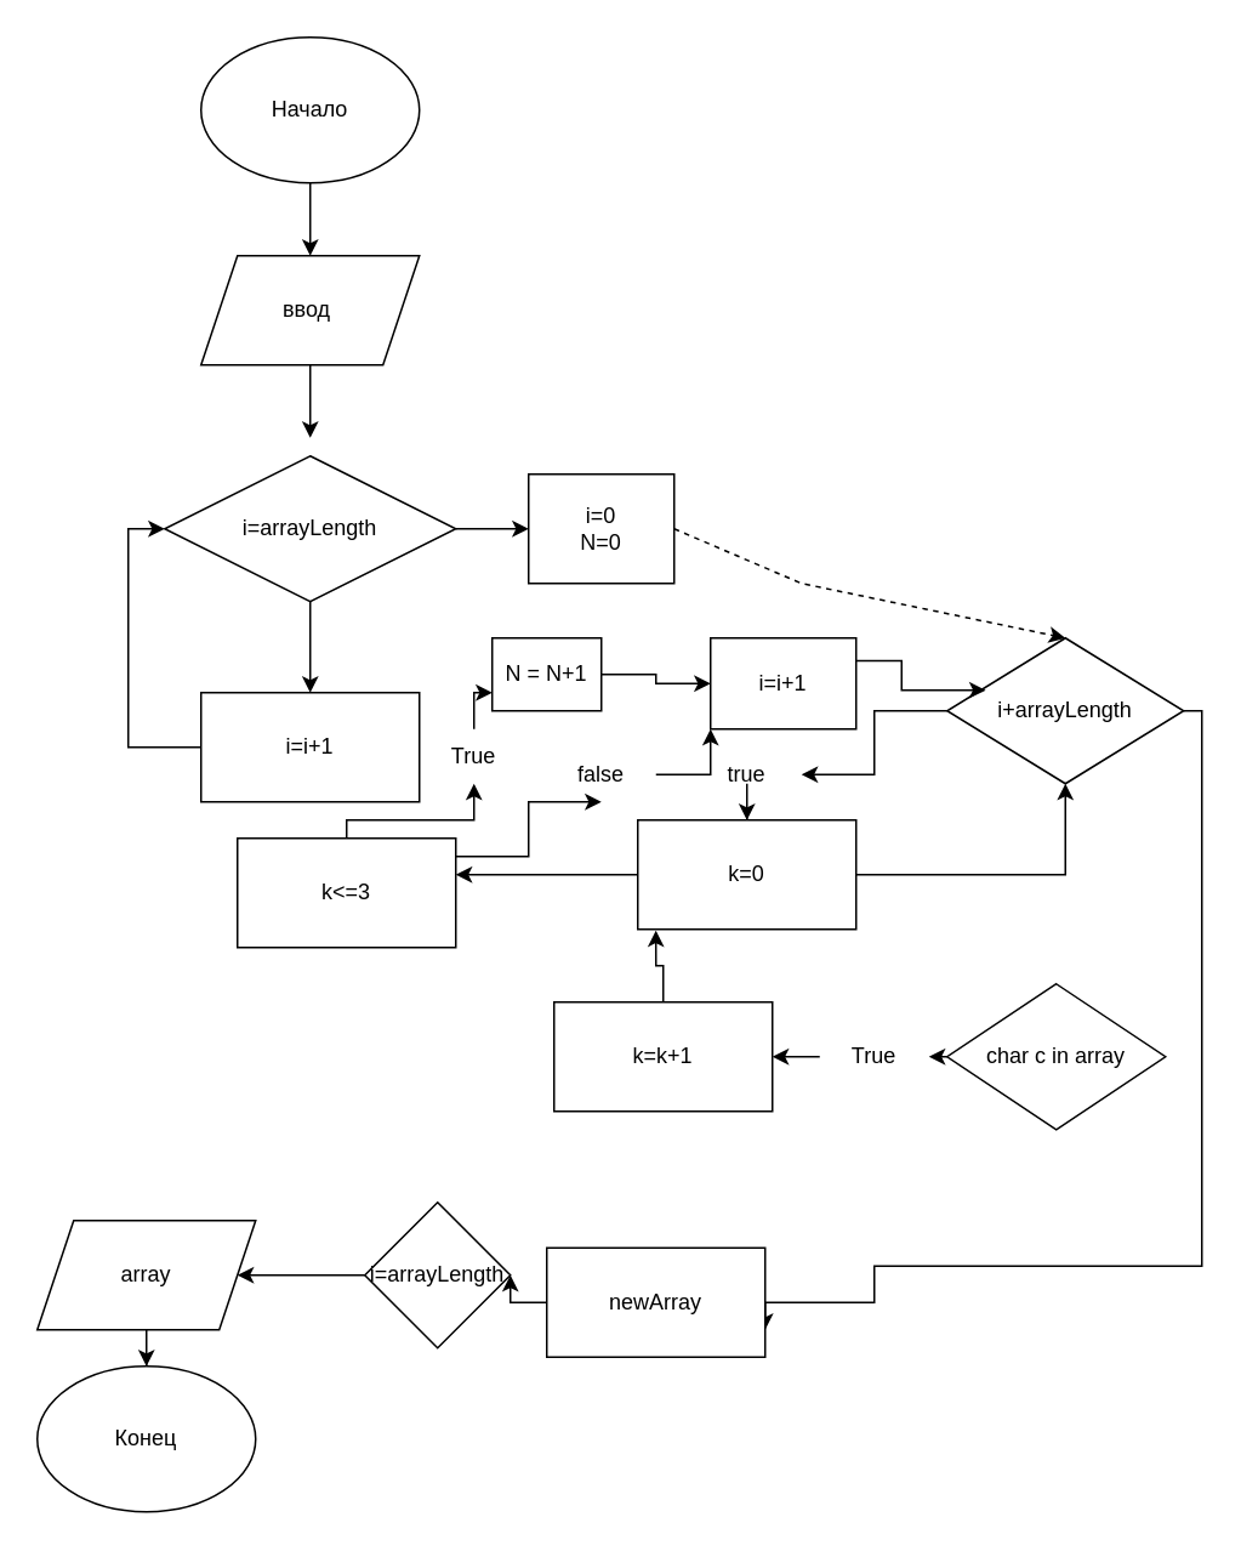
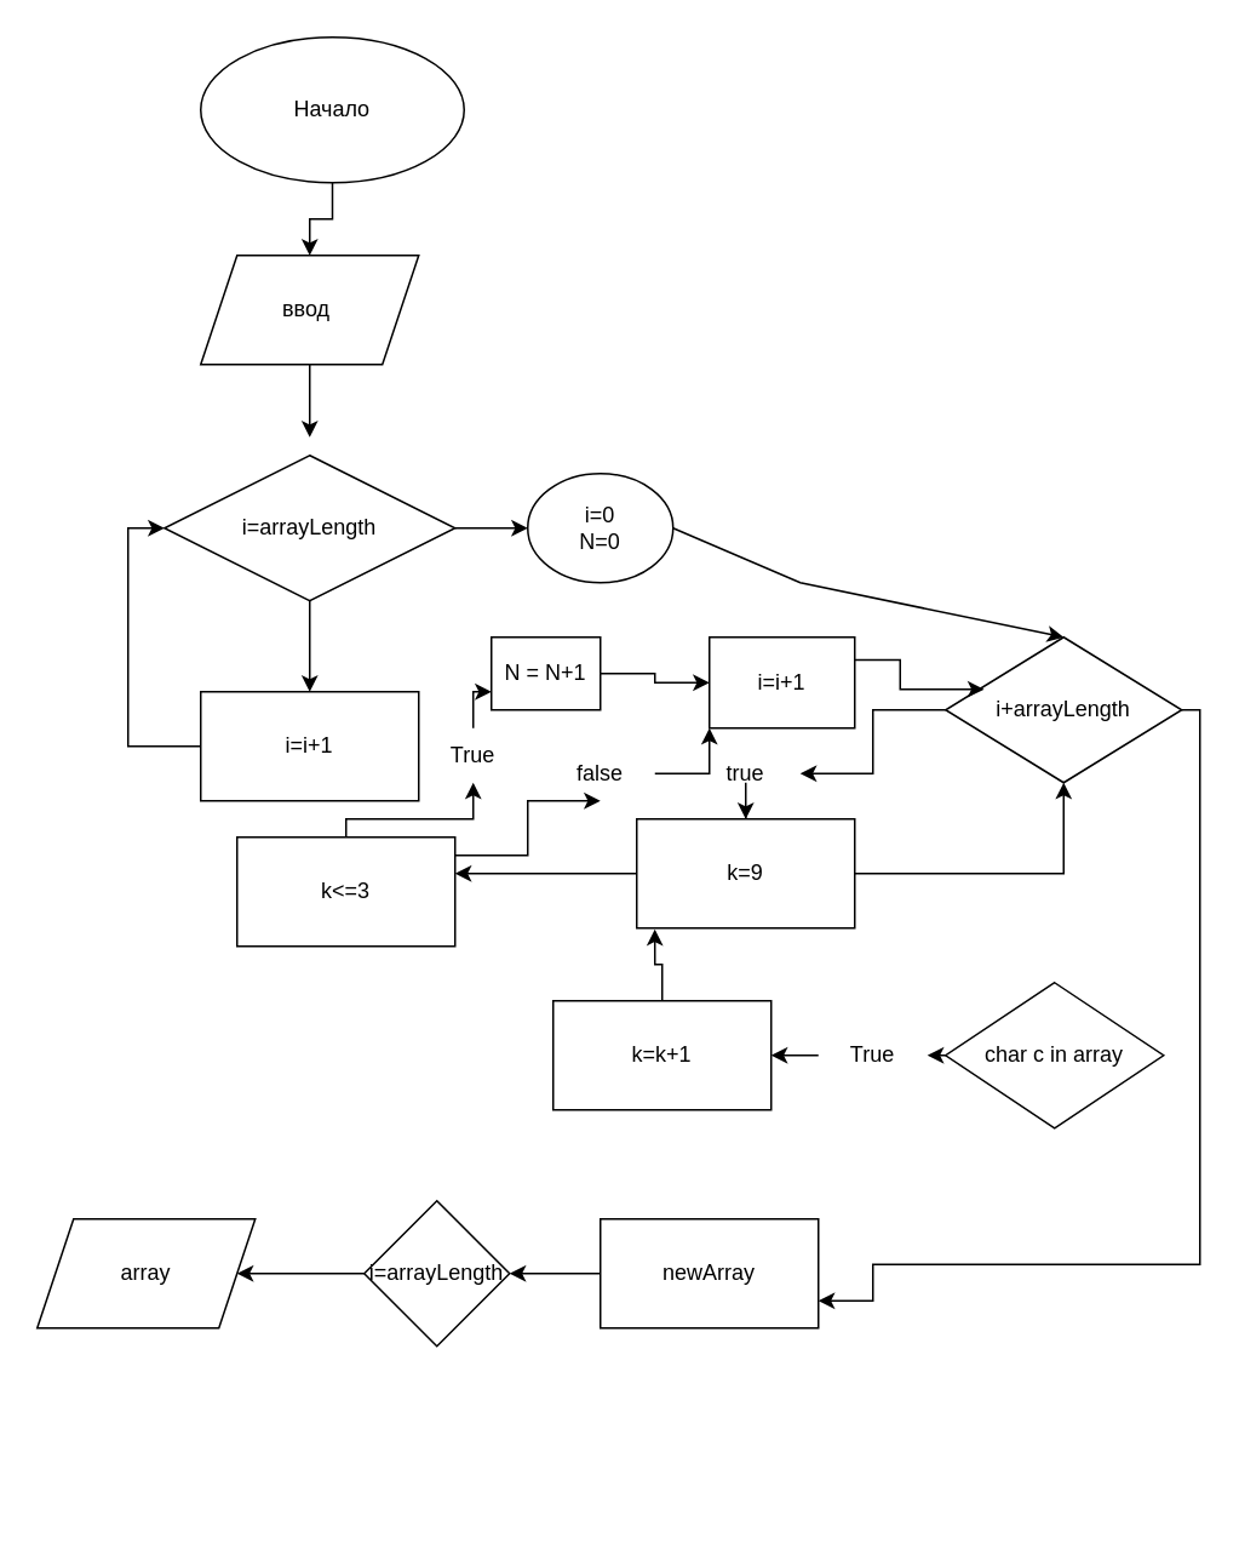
  <mxCell id="0" />
  <mxCell id="1" parent="0" />
  <mxCell id="2" value="" style="edgeStyle=orthogonalEdgeStyle;rounded=0;orthogonalLoop=1;jettySize=auto;html=1;" edge="1" parent="1" source="3" target="5"><mxGeometry relative="1" as="geometry" /></mxCell>
- <mxCell id="3" value="Начало" style="ellipse;whiteSpace=wrap;html=1;" vertex="1" parent="1"><mxGeometry x="110" y="20" width="120" height="80" as="geometry" /></mxCell>
+ <mxCell id="3" value="Начало" style="ellipse;whiteSpace=wrap;html=1;" vertex="1" parent="1"><mxGeometry x="110" y="20" width="145" height="80" as="geometry" /></mxCell>
  <mxCell id="4" value="" style="edgeStyle=orthogonalEdgeStyle;rounded=0;orthogonalLoop=1;jettySize=auto;html=1;" edge="1" parent="1" source="5"><mxGeometry relative="1" as="geometry"><mxPoint x="170" y="240" as="targetPoint" /></mxGeometry></mxCell>
  <mxCell id="5" value="ввод&amp;nbsp;" style="shape=parallelogram;perimeter=parallelogramPerimeter;whiteSpace=wrap;html=1;fixedSize=1;" vertex="1" parent="1"><mxGeometry x="110" y="140" width="120" height="60" as="geometry" /></mxCell>
  <mxCell id="6" value="" style="edgeStyle=orthogonalEdgeStyle;rounded=0;orthogonalLoop=1;jettySize=auto;html=1;" edge="1" parent="1" source="8" target="9"><mxGeometry relative="1" as="geometry" /></mxCell>
  <mxCell id="7" style="edgeStyle=orthogonalEdgeStyle;rounded=0;orthogonalLoop=1;jettySize=auto;html=1;" edge="1" parent="1" source="8" target="11"><mxGeometry relative="1" as="geometry"><mxPoint x="170" y="370" as="targetPoint" /></mxGeometry></mxCell>
  <mxCell id="8" value="i=arrayLength" style="rhombus;whiteSpace=wrap;html=1;" vertex="1" parent="1"><mxGeometry x="90" y="250" width="160" height="80" as="geometry" /></mxCell>
- <mxCell id="9" value="i=0&lt;br&gt;N=0" style="rounded=0;whiteSpace=wrap;html=1;" vertex="1" parent="1"><mxGeometry x="290" y="260" width="80" height="60" as="geometry" /></mxCell>
+ <mxCell id="9" value="i=0&lt;br&gt;N=0" style="ellipse;whiteSpace=wrap;html=1;" vertex="1" parent="1"><mxGeometry x="290" y="260" width="80" height="60" as="geometry" /></mxCell>
  <mxCell id="10" style="edgeStyle=orthogonalEdgeStyle;rounded=0;orthogonalLoop=1;jettySize=auto;html=1;entryX=0;entryY=0.5;entryDx=0;entryDy=0;" edge="1" parent="1" source="11" target="8"><mxGeometry relative="1" as="geometry"><Array as="points"><mxPoint x="70" y="410" /><mxPoint x="70" y="290" /></Array></mxGeometry></mxCell>
  <mxCell id="11" value="i=i+1" style="rounded=0;whiteSpace=wrap;html=1;" vertex="1" parent="1"><mxGeometry x="110" y="380" width="120" height="60" as="geometry" /></mxCell>
  <mxCell id="12" style="edgeStyle=orthogonalEdgeStyle;rounded=0;orthogonalLoop=1;jettySize=auto;html=1;" edge="1" parent="1" source="20" target="18"><mxGeometry relative="1" as="geometry" /></mxCell>
  <mxCell id="13" style="edgeStyle=orthogonalEdgeStyle;rounded=0;orthogonalLoop=1;jettySize=auto;html=1;entryX=1;entryY=0.75;entryDx=0;entryDy=0;" edge="1" parent="1" source="14" target="39"><mxGeometry relative="1" as="geometry"><Array as="points"><mxPoint x="660" y="390" /><mxPoint x="660" y="695" /><mxPoint x="480" y="695" /><mxPoint x="480" y="715" /></Array></mxGeometry></mxCell>
  <mxCell id="14" value="i+arrayLength" style="rhombus;whiteSpace=wrap;html=1;" vertex="1" parent="1"><mxGeometry x="520" y="350" width="130" height="80" as="geometry" /></mxCell>
- <mxCell id="15" value="" style="edgeStyle=none;orthogonalLoop=1;jettySize=auto;html=1;rounded=0;entryX=0.5;entryY=0;entryDx=0;entryDy=0;exitX=1;exitY=0.5;exitDx=0;exitDy=0;dashed=1;" edge="1" parent="1" source="9" target="14"><mxGeometry width="100" relative="1" as="geometry"><mxPoint x="340" y="290" as="sourcePoint" /><mxPoint x="440" y="290" as="targetPoint" /><Array as="points"><mxPoint x="440" y="320" /></Array></mxGeometry></mxCell>
+ <mxCell id="15" value="" style="edgeStyle=none;orthogonalLoop=1;jettySize=auto;html=1;rounded=0;entryX=0.5;entryY=0;entryDx=0;entryDy=0;exitX=1;exitY=0.5;exitDx=0;exitDy=0;" edge="1" parent="1" source="9" target="14"><mxGeometry width="100" relative="1" as="geometry"><mxPoint x="340" y="290" as="sourcePoint" /><mxPoint x="440" y="290" as="targetPoint" /><Array as="points"><mxPoint x="440" y="320" /></Array></mxGeometry></mxCell>
  <mxCell id="16" style="edgeStyle=orthogonalEdgeStyle;rounded=0;orthogonalLoop=1;jettySize=auto;html=1;" edge="1" parent="1" source="18" target="14"><mxGeometry relative="1" as="geometry" /></mxCell>
  <mxCell id="17" style="edgeStyle=orthogonalEdgeStyle;rounded=0;orthogonalLoop=1;jettySize=auto;html=1;" edge="1" parent="1" source="18"><mxGeometry relative="1" as="geometry"><mxPoint x="250" y="480" as="targetPoint" /></mxGeometry></mxCell>
- <mxCell id="18" value="k=0" style="rounded=0;whiteSpace=wrap;html=1;" vertex="1" parent="1"><mxGeometry x="350" y="450" width="120" height="60" as="geometry" /></mxCell>
+ <mxCell id="18" value="k=9" style="rounded=0;whiteSpace=wrap;html=1;" vertex="1" parent="1"><mxGeometry x="350" y="450" width="120" height="60" as="geometry" /></mxCell>
  <mxCell id="19" value="" style="edgeStyle=orthogonalEdgeStyle;rounded=0;orthogonalLoop=1;jettySize=auto;html=1;" edge="1" parent="1" source="14" target="20"><mxGeometry relative="1" as="geometry"><mxPoint x="515" y="430" as="sourcePoint" /><mxPoint x="390" y="490" as="targetPoint" /></mxGeometry></mxCell>
  <mxCell id="20" value="true&lt;br&gt;" style="text;html=1;strokeColor=none;fillColor=none;align=center;verticalAlign=middle;whiteSpace=wrap;rounded=0;" vertex="1" parent="1"><mxGeometry x="380" y="410" width="60" height="30" as="geometry" /></mxCell>
  <mxCell id="21" style="edgeStyle=orthogonalEdgeStyle;rounded=0;orthogonalLoop=1;jettySize=auto;html=1;" edge="1" parent="1" source="26" target="24"><mxGeometry relative="1" as="geometry"><Array as="points"><mxPoint x="460" y="580" /></Array></mxGeometry></mxCell>
  <mxCell id="22" value="char c in array&lt;br&gt;" style="rhombus;whiteSpace=wrap;html=1;" vertex="1" parent="1"><mxGeometry x="520" y="540" width="120" height="80" as="geometry" /></mxCell>
  <mxCell id="23" style="edgeStyle=orthogonalEdgeStyle;rounded=0;orthogonalLoop=1;jettySize=auto;html=1;entryX=0.083;entryY=1.01;entryDx=0;entryDy=0;entryPerimeter=0;" edge="1" parent="1" source="24" target="18"><mxGeometry relative="1" as="geometry" /></mxCell>
  <mxCell id="24" value="k=k+1" style="rounded=0;whiteSpace=wrap;html=1;" vertex="1" parent="1"><mxGeometry x="304" y="550" width="120" height="60" as="geometry" /></mxCell>
  <mxCell id="25" value="" style="edgeStyle=orthogonalEdgeStyle;rounded=0;orthogonalLoop=1;jettySize=auto;html=1;" edge="1" parent="1" source="22" target="26"><mxGeometry relative="1" as="geometry"><mxPoint x="520" y="580" as="sourcePoint" /><mxPoint x="424" y="580" as="targetPoint" /><Array as="points"><mxPoint x="460" y="580" /></Array></mxGeometry></mxCell>
  <mxCell id="26" value="True&lt;br&gt;" style="text;html=1;strokeColor=none;fillColor=none;align=center;verticalAlign=middle;whiteSpace=wrap;rounded=0;" vertex="1" parent="1"><mxGeometry x="450" y="565" width="60" height="30" as="geometry" /></mxCell>
  <mxCell id="27" style="edgeStyle=orthogonalEdgeStyle;rounded=0;orthogonalLoop=1;jettySize=auto;html=1;entryX=0;entryY=0.75;entryDx=0;entryDy=0;" edge="1" parent="1" source="37" target="36"><mxGeometry relative="1" as="geometry"><Array as="points"><mxPoint x="260" y="380" /></Array></mxGeometry></mxCell>
  <mxCell id="28" style="edgeStyle=orthogonalEdgeStyle;rounded=0;orthogonalLoop=1;jettySize=auto;html=1;entryX=0.5;entryY=1;entryDx=0;entryDy=0;" edge="1" parent="1" source="29" target="37"><mxGeometry relative="1" as="geometry"><Array as="points"><mxPoint x="190" y="450" /><mxPoint x="260" y="450" /><mxPoint x="260" y="430" /></Array></mxGeometry></mxCell>
  <mxCell id="29" value="k&amp;lt;=3" style="rounded=0;whiteSpace=wrap;html=1;" vertex="1" parent="1"><mxGeometry x="130" y="460" width="120" height="60" as="geometry" /></mxCell>
  <mxCell id="30" style="edgeStyle=orthogonalEdgeStyle;rounded=0;orthogonalLoop=1;jettySize=auto;html=1;entryX=0.163;entryY=0.358;entryDx=0;entryDy=0;entryPerimeter=0;exitX=1;exitY=0.25;exitDx=0;exitDy=0;" edge="1" parent="1" source="31" target="14"><mxGeometry relative="1" as="geometry" /></mxCell>
  <mxCell id="31" value="i=i+1" style="rounded=0;whiteSpace=wrap;html=1;" vertex="1" parent="1"><mxGeometry x="390" y="350" width="80" height="50" as="geometry" /></mxCell>
  <mxCell id="32" value="" style="edgeStyle=orthogonalEdgeStyle;rounded=0;orthogonalLoop=1;jettySize=auto;html=1;entryX=0.5;entryY=1;entryDx=0;entryDy=0;" edge="1" parent="1" source="29" target="34"><mxGeometry relative="1" as="geometry"><mxPoint x="190" y="460" as="sourcePoint" /><mxPoint x="330" y="415" as="targetPoint" /><Array as="points"><mxPoint x="290" y="470" /></Array></mxGeometry></mxCell>
  <mxCell id="33" style="edgeStyle=orthogonalEdgeStyle;rounded=0;orthogonalLoop=1;jettySize=auto;html=1;entryX=0;entryY=1;entryDx=0;entryDy=0;" edge="1" parent="1" source="34" target="31"><mxGeometry relative="1" as="geometry"><mxPoint x="340" y="420" as="targetPoint" /></mxGeometry></mxCell>
  <mxCell id="34" value="false" style="text;html=1;strokeColor=none;fillColor=none;align=center;verticalAlign=middle;whiteSpace=wrap;rounded=0;" vertex="1" parent="1"><mxGeometry x="300" y="410" width="60" height="30" as="geometry" /></mxCell>
  <mxCell id="35" value="" style="edgeStyle=orthogonalEdgeStyle;rounded=0;orthogonalLoop=1;jettySize=auto;html=1;" edge="1" parent="1" source="36" target="31"><mxGeometry relative="1" as="geometry" /></mxCell>
  <mxCell id="36" value="N = N+1" style="rounded=0;whiteSpace=wrap;html=1;" vertex="1" parent="1"><mxGeometry x="270" y="350" width="60" height="40" as="geometry" /></mxCell>
  <mxCell id="37" value="True&lt;br&gt;" style="text;html=1;strokeColor=none;fillColor=none;align=center;verticalAlign=middle;whiteSpace=wrap;rounded=0;" vertex="1" parent="1"><mxGeometry x="230" y="400" width="60" height="30" as="geometry" /></mxCell>
  <mxCell id="38" style="edgeStyle=orthogonalEdgeStyle;rounded=0;orthogonalLoop=1;jettySize=auto;html=1;" edge="1" parent="1" source="39" target="41"><mxGeometry relative="1" as="geometry" /></mxCell>
- <mxCell id="39" value="newArray" style="rounded=0;whiteSpace=wrap;html=1;" vertex="1" parent="1"><mxGeometry x="300" y="685" width="120" height="60" as="geometry" /></mxCell>
+ <mxCell id="39" value="newArray" style="rounded=0;whiteSpace=wrap;html=1;" vertex="1" parent="1"><mxGeometry x="330" y="670" width="120" height="60" as="geometry" /></mxCell>
  <mxCell id="40" style="edgeStyle=orthogonalEdgeStyle;rounded=0;orthogonalLoop=1;jettySize=auto;html=1;entryX=1;entryY=0.5;entryDx=0;entryDy=0;" edge="1" parent="1" source="41" target="43"><mxGeometry relative="1" as="geometry" /></mxCell>
  <mxCell id="41" value="i=arrayLength" style="rhombus;whiteSpace=wrap;html=1;" vertex="1" parent="1"><mxGeometry x="200" y="660" width="80" height="80" as="geometry" /></mxCell>
- <mxCell id="42" style="edgeStyle=orthogonalEdgeStyle;rounded=0;orthogonalLoop=1;jettySize=auto;html=1;" edge="1" parent="1" source="43" target="44"><mxGeometry relative="1" as="geometry"><mxPoint x="80" y="790" as="targetPoint" /></mxGeometry></mxCell>
  <mxCell id="43" value="array" style="shape=parallelogram;perimeter=parallelogramPerimeter;whiteSpace=wrap;html=1;fixedSize=1;" vertex="1" parent="1"><mxGeometry x="20" y="670" width="120" height="60" as="geometry" /></mxCell>
- <mxCell id="44" value="Конец" style="ellipse;whiteSpace=wrap;html=1;" vertex="1" parent="1"><mxGeometry x="20" y="750" width="120" height="80" as="geometry" /></mxCell>
